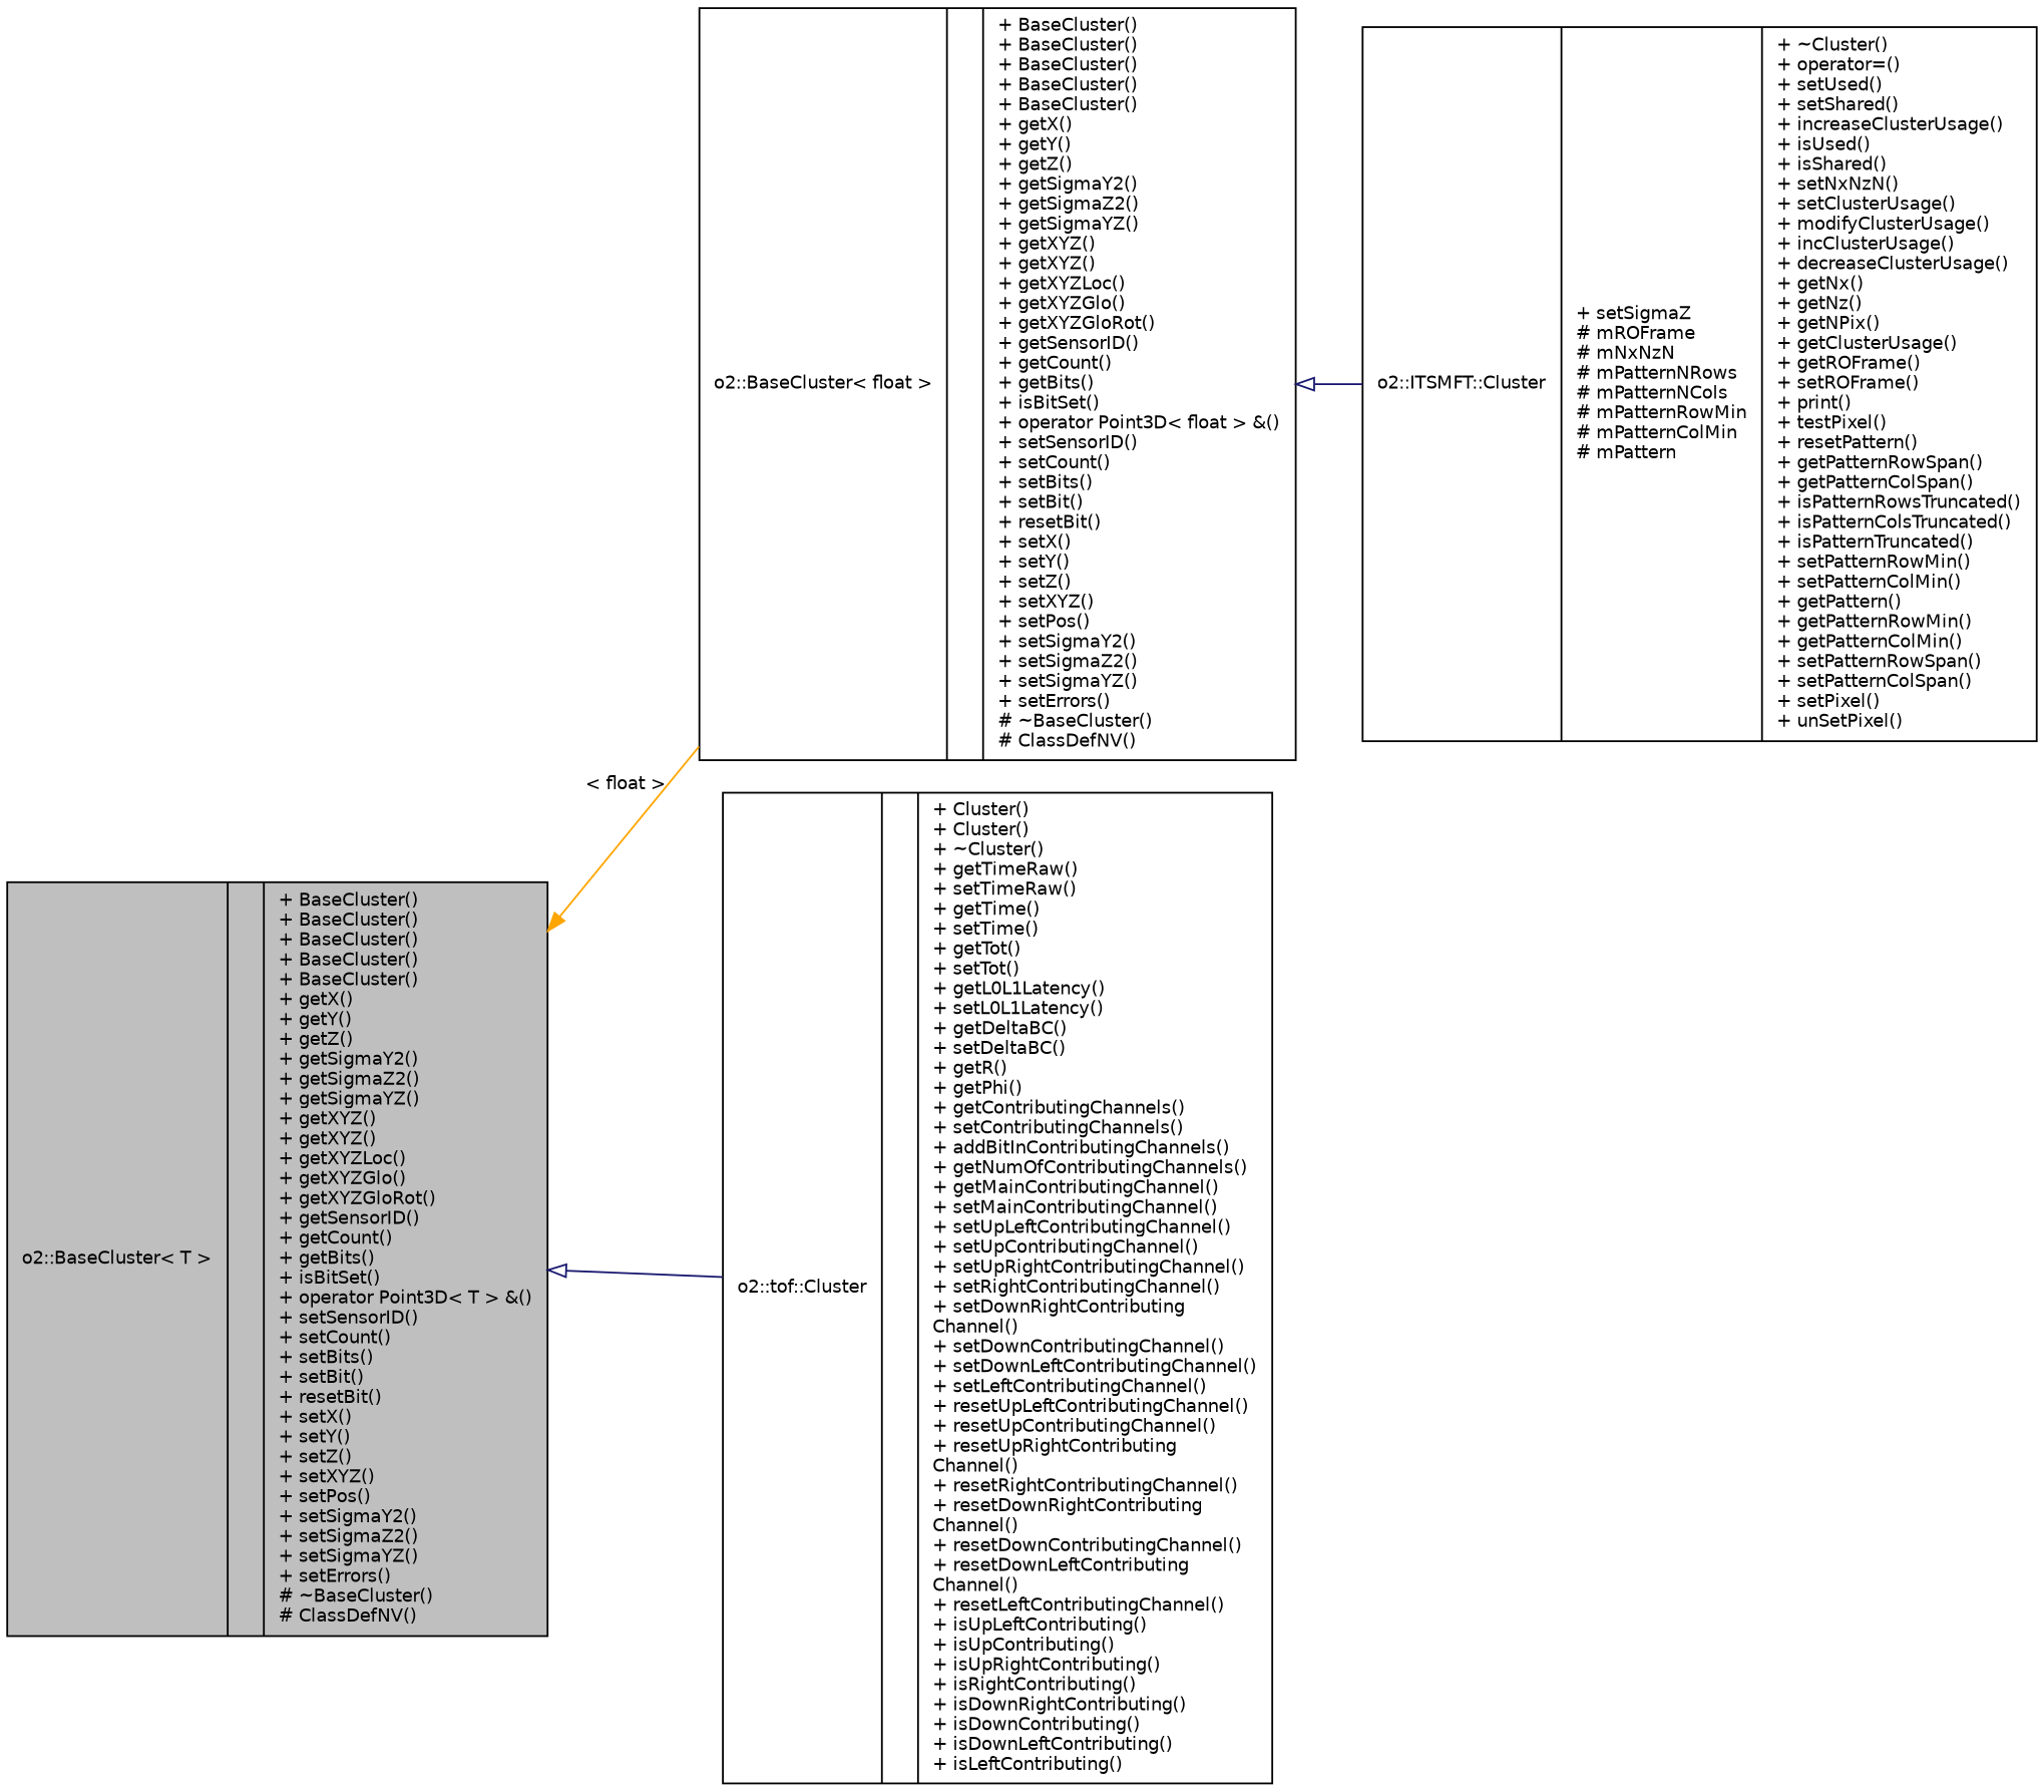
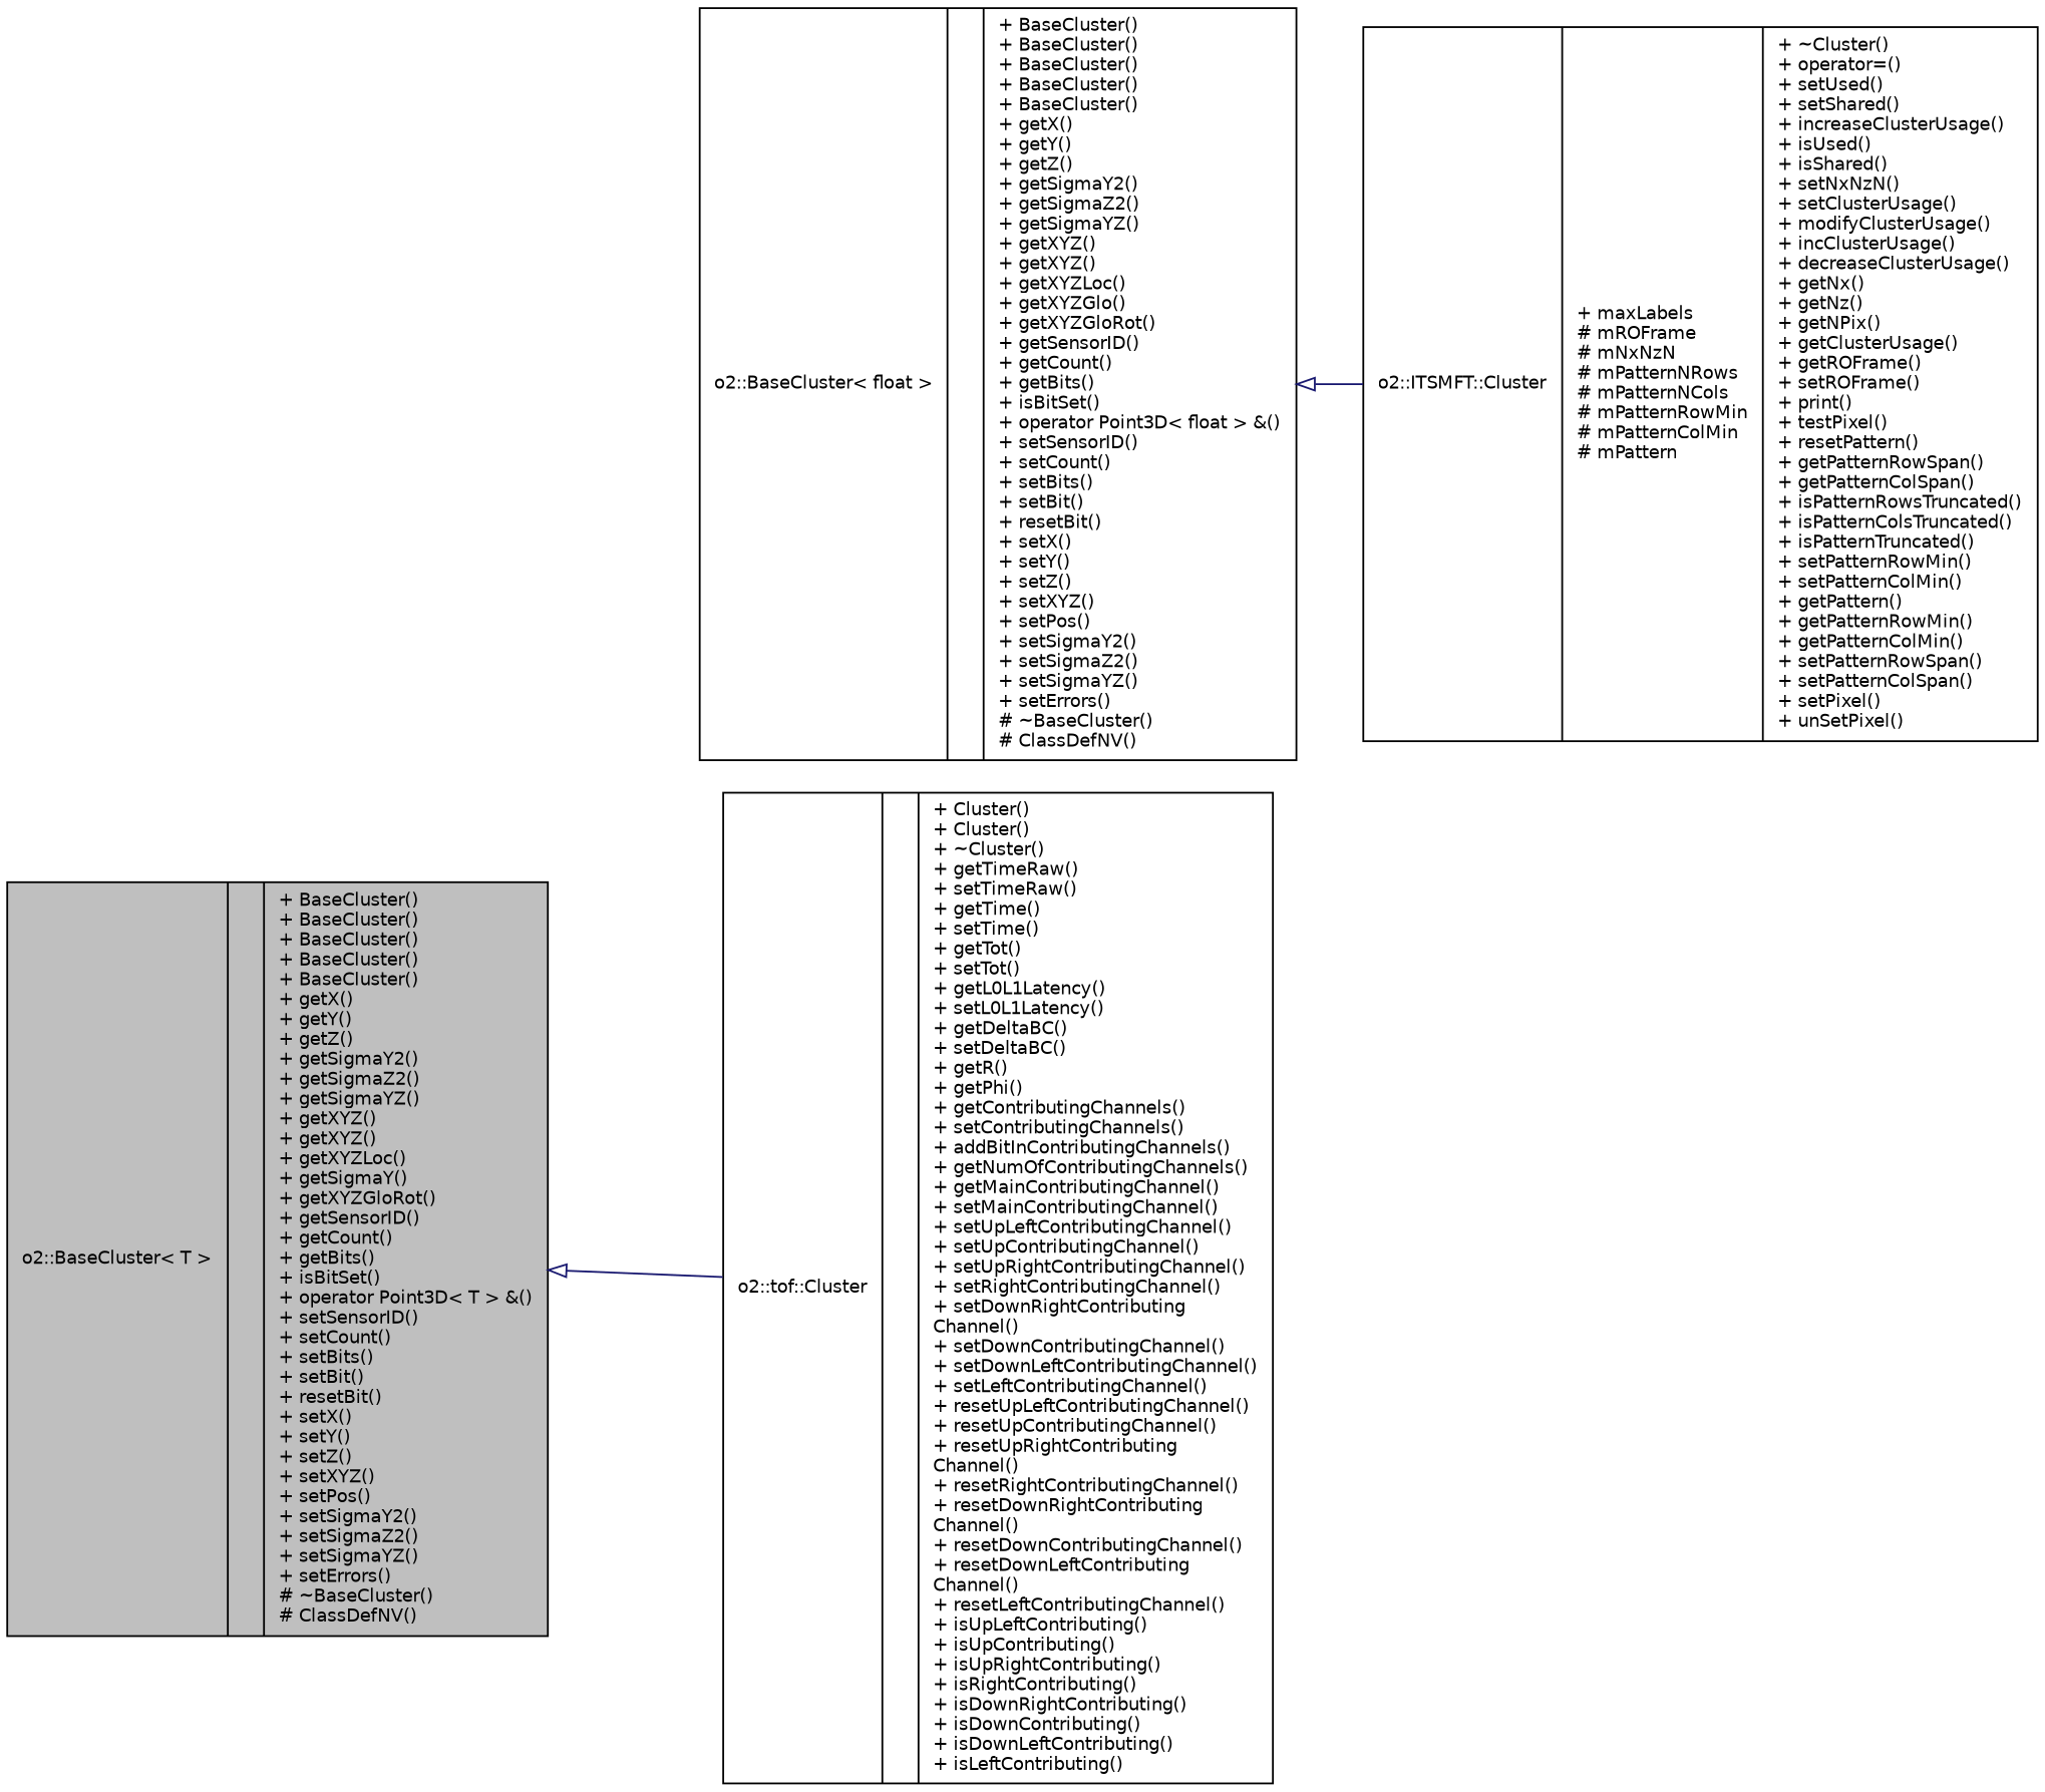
  digraph {
    rankdir=LR
    node [color=black fontname=Helvetica fontsize=10 shape=record]
    edge [color=midnightblue dir=back fontname=Helvetica fontsize=10 labelfontname=Helvetica labelfontsize=10 style=solid arrowtail=onormal]
-   n1 [fillcolor=grey75 fontcolor=black height=0.2 label="{o2::BaseCluster\< T \>\n||+ BaseCluster()\l+ BaseCluster()\l+ BaseCluster()\l+ BaseCluster()\l+ BaseCluster()\l+ getX()\l+ getY()\l+ getZ()\l+ getSigmaY2()\l+ getSigmaZ2()\l+ getSigmaYZ()\l+ getXYZ()\l+ getXYZ()\l+ getXYZLoc()\l+ getXYZGlo()\l+ getXYZGloRot()\l+ getSensorID()\l+ getCount()\l+ getBits()\l+ isBitSet()\l+ operator Point3D\< T \> &()\l+ setSensorID()\l+ setCount()\l+ setBits()\l+ setBit()\l+ resetBit()\l+ setX()\l+ setY()\l+ setZ()\l+ setXYZ()\l+ setPos()\l+ setSigmaY2()\l+ setSigmaZ2()\l+ setSigmaYZ()\l+ setErrors()\l# ~BaseCluster()\l# ClassDefNV()\l}" style=filled width=0.4]
+   n1 [fillcolor=grey75 fontcolor=black height=0.2 label="{o2::BaseCluster\< T \>\n||+ BaseCluster()\l+ BaseCluster()\l+ BaseCluster()\l+ BaseCluster()\l+ BaseCluster()\l+ getX()\l+ getY()\l+ getZ()\l+ getSigmaY2()\l+ getSigmaZ2()\l+ getSigmaYZ()\l+ getXYZ()\l+ getXYZ()\l+ getXYZLoc()\l+ getSigmaY()\l+ getXYZGloRot()\l+ getSensorID()\l+ getCount()\l+ getBits()\l+ isBitSet()\l+ operator Point3D\< T \> &()\l+ setSensorID()\l+ setCount()\l+ setBits()\l+ setBit()\l+ resetBit()\l+ setX()\l+ setY()\l+ setZ()\l+ setXYZ()\l+ setPos()\l+ setSigmaY2()\l+ setSigmaZ2()\l+ setSigmaYZ()\l+ setErrors()\l# ~BaseCluster()\l# ClassDefNV()\l}" style=filled width=0.4]
    n2 [height=0.2 label="{o2::BaseCluster\< float \>\n||+ BaseCluster()\l+ BaseCluster()\l+ BaseCluster()\l+ BaseCluster()\l+ BaseCluster()\l+ getX()\l+ getY()\l+ getZ()\l+ getSigmaY2()\l+ getSigmaZ2()\l+ getSigmaYZ()\l+ getXYZ()\l+ getXYZ()\l+ getXYZLoc()\l+ getXYZGlo()\l+ getXYZGloRot()\l+ getSensorID()\l+ getCount()\l+ getBits()\l+ isBitSet()\l+ operator Point3D\< float \> &()\l+ setSensorID()\l+ setCount()\l+ setBits()\l+ setBit()\l+ resetBit()\l+ setX()\l+ setY()\l+ setZ()\l+ setXYZ()\l+ setPos()\l+ setSigmaY2()\l+ setSigmaZ2()\l+ setSigmaYZ()\l+ setErrors()\l# ~BaseCluster()\l# ClassDefNV()\l}" width=0.4]
    n3 [height=0.2 label="{o2::tof::Cluster\n||+ Cluster()\l+ Cluster()\l+ ~Cluster()\l+ getTimeRaw()\l+ setTimeRaw()\l+ getTime()\l+ setTime()\l+ getTot()\l+ setTot()\l+ getL0L1Latency()\l+ setL0L1Latency()\l+ getDeltaBC()\l+ setDeltaBC()\l+ getR()\l+ getPhi()\l+ getContributingChannels()\l+ setContributingChannels()\l+ addBitInContributingChannels()\l+ getNumOfContributingChannels()\l+ getMainContributingChannel()\l+ setMainContributingChannel()\l+ setUpLeftContributingChannel()\l+ setUpContributingChannel()\l+ setUpRightContributingChannel()\l+ setRightContributingChannel()\l+ setDownRightContributing\lChannel()\l+ setDownContributingChannel()\l+ setDownLeftContributingChannel()\l+ setLeftContributingChannel()\l+ resetUpLeftContributingChannel()\l+ resetUpContributingChannel()\l+ resetUpRightContributing\lChannel()\l+ resetRightContributingChannel()\l+ resetDownRightContributing\lChannel()\l+ resetDownContributingChannel()\l+ resetDownLeftContributing\lChannel()\l+ resetLeftContributingChannel()\l+ isUpLeftContributing()\l+ isUpContributing()\l+ isUpRightContributing()\l+ isRightContributing()\l+ isDownRightContributing()\l+ isDownContributing()\l+ isDownLeftContributing()\l+ isLeftContributing()\l}" width=0.4]
-   n4 [height=0.2 label="{o2::ITSMFT::Cluster\n|+ setSigmaZ\l# mROFrame\l# mNxNzN\l# mPatternNRows\l# mPatternNCols\l# mPatternRowMin\l# mPatternColMin\l# mPattern\l|+ ~Cluster()\l+ operator=()\l+ setUsed()\l+ setShared()\l+ increaseClusterUsage()\l+ isUsed()\l+ isShared()\l+ setNxNzN()\l+ setClusterUsage()\l+ modifyClusterUsage()\l+ incClusterUsage()\l+ decreaseClusterUsage()\l+ getNx()\l+ getNz()\l+ getNPix()\l+ getClusterUsage()\l+ getROFrame()\l+ setROFrame()\l+ print()\l+ testPixel()\l+ resetPattern()\l+ getPatternRowSpan()\l+ getPatternColSpan()\l+ isPatternRowsTruncated()\l+ isPatternColsTruncated()\l+ isPatternTruncated()\l+ setPatternRowMin()\l+ setPatternColMin()\l+ getPattern()\l+ getPatternRowMin()\l+ getPatternColMin()\l+ setPatternRowSpan()\l+ setPatternColSpan()\l+ setPixel()\l+ unSetPixel()\l}" width=0.4]
-   n1 -> n2 [color=orange label=" \< float \>" arrowtail=""]
+   n4 [height=0.2 label="{o2::ITSMFT::Cluster\n|+ maxLabels\l# mROFrame\l# mNxNzN\l# mPatternNRows\l# mPatternNCols\l# mPatternRowMin\l# mPatternColMin\l# mPattern\l|+ ~Cluster()\l+ operator=()\l+ setUsed()\l+ setShared()\l+ increaseClusterUsage()\l+ isUsed()\l+ isShared()\l+ setNxNzN()\l+ setClusterUsage()\l+ modifyClusterUsage()\l+ incClusterUsage()\l+ decreaseClusterUsage()\l+ getNx()\l+ getNz()\l+ getNPix()\l+ getClusterUsage()\l+ getROFrame()\l+ setROFrame()\l+ print()\l+ testPixel()\l+ resetPattern()\l+ getPatternRowSpan()\l+ getPatternColSpan()\l+ isPatternRowsTruncated()\l+ isPatternColsTruncated()\l+ isPatternTruncated()\l+ setPatternRowMin()\l+ setPatternColMin()\l+ getPattern()\l+ getPatternRowMin()\l+ getPatternColMin()\l+ setPatternRowSpan()\l+ setPatternColSpan()\l+ setPixel()\l+ unSetPixel()\l}" width=0.4]
    n1 -> n3
    n2 -> n4
  }
